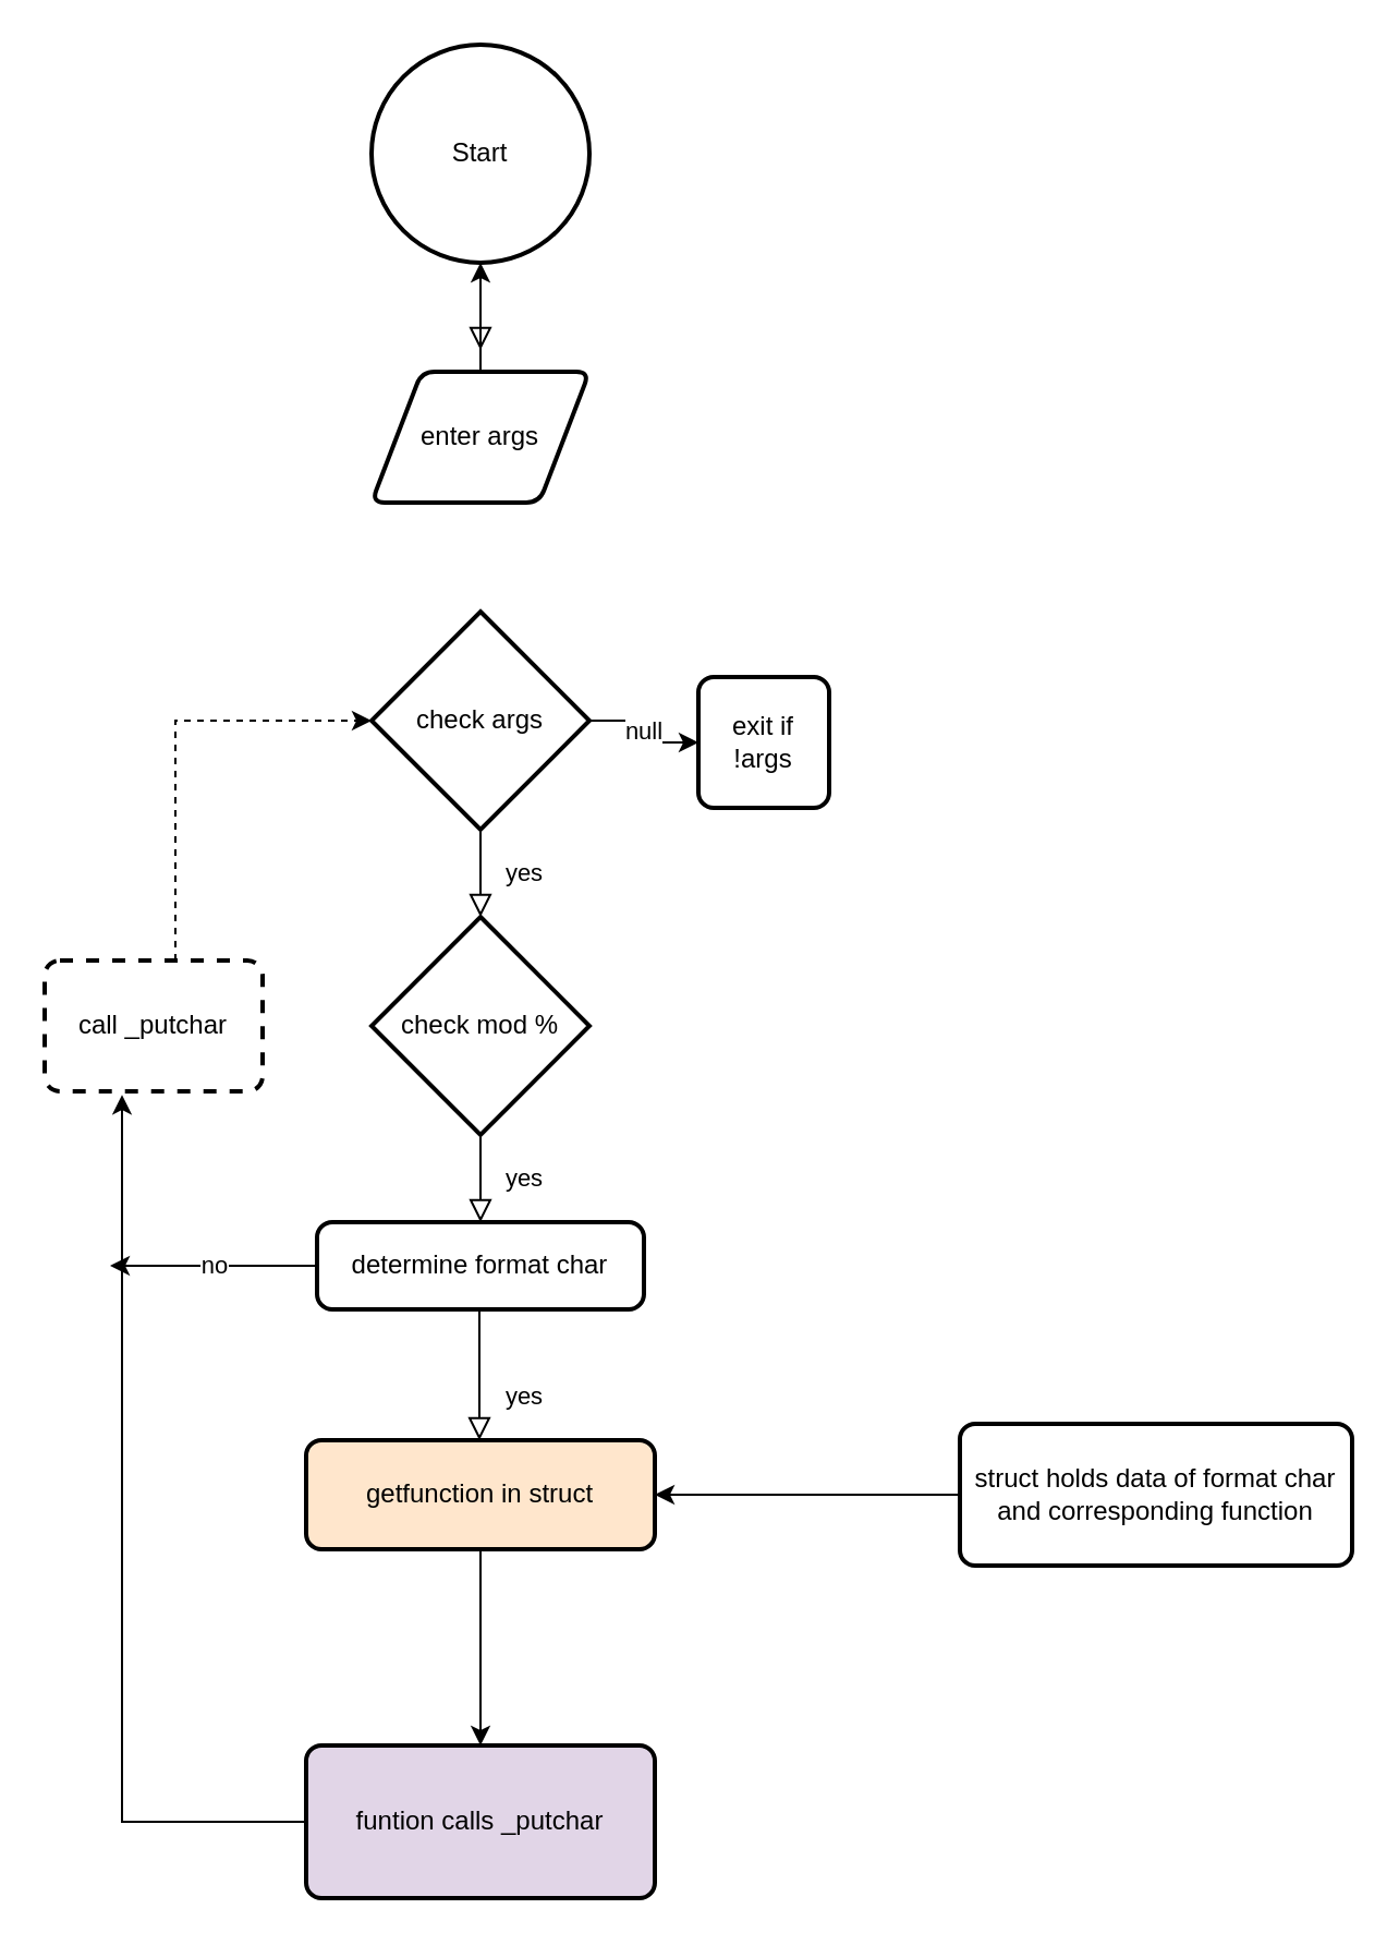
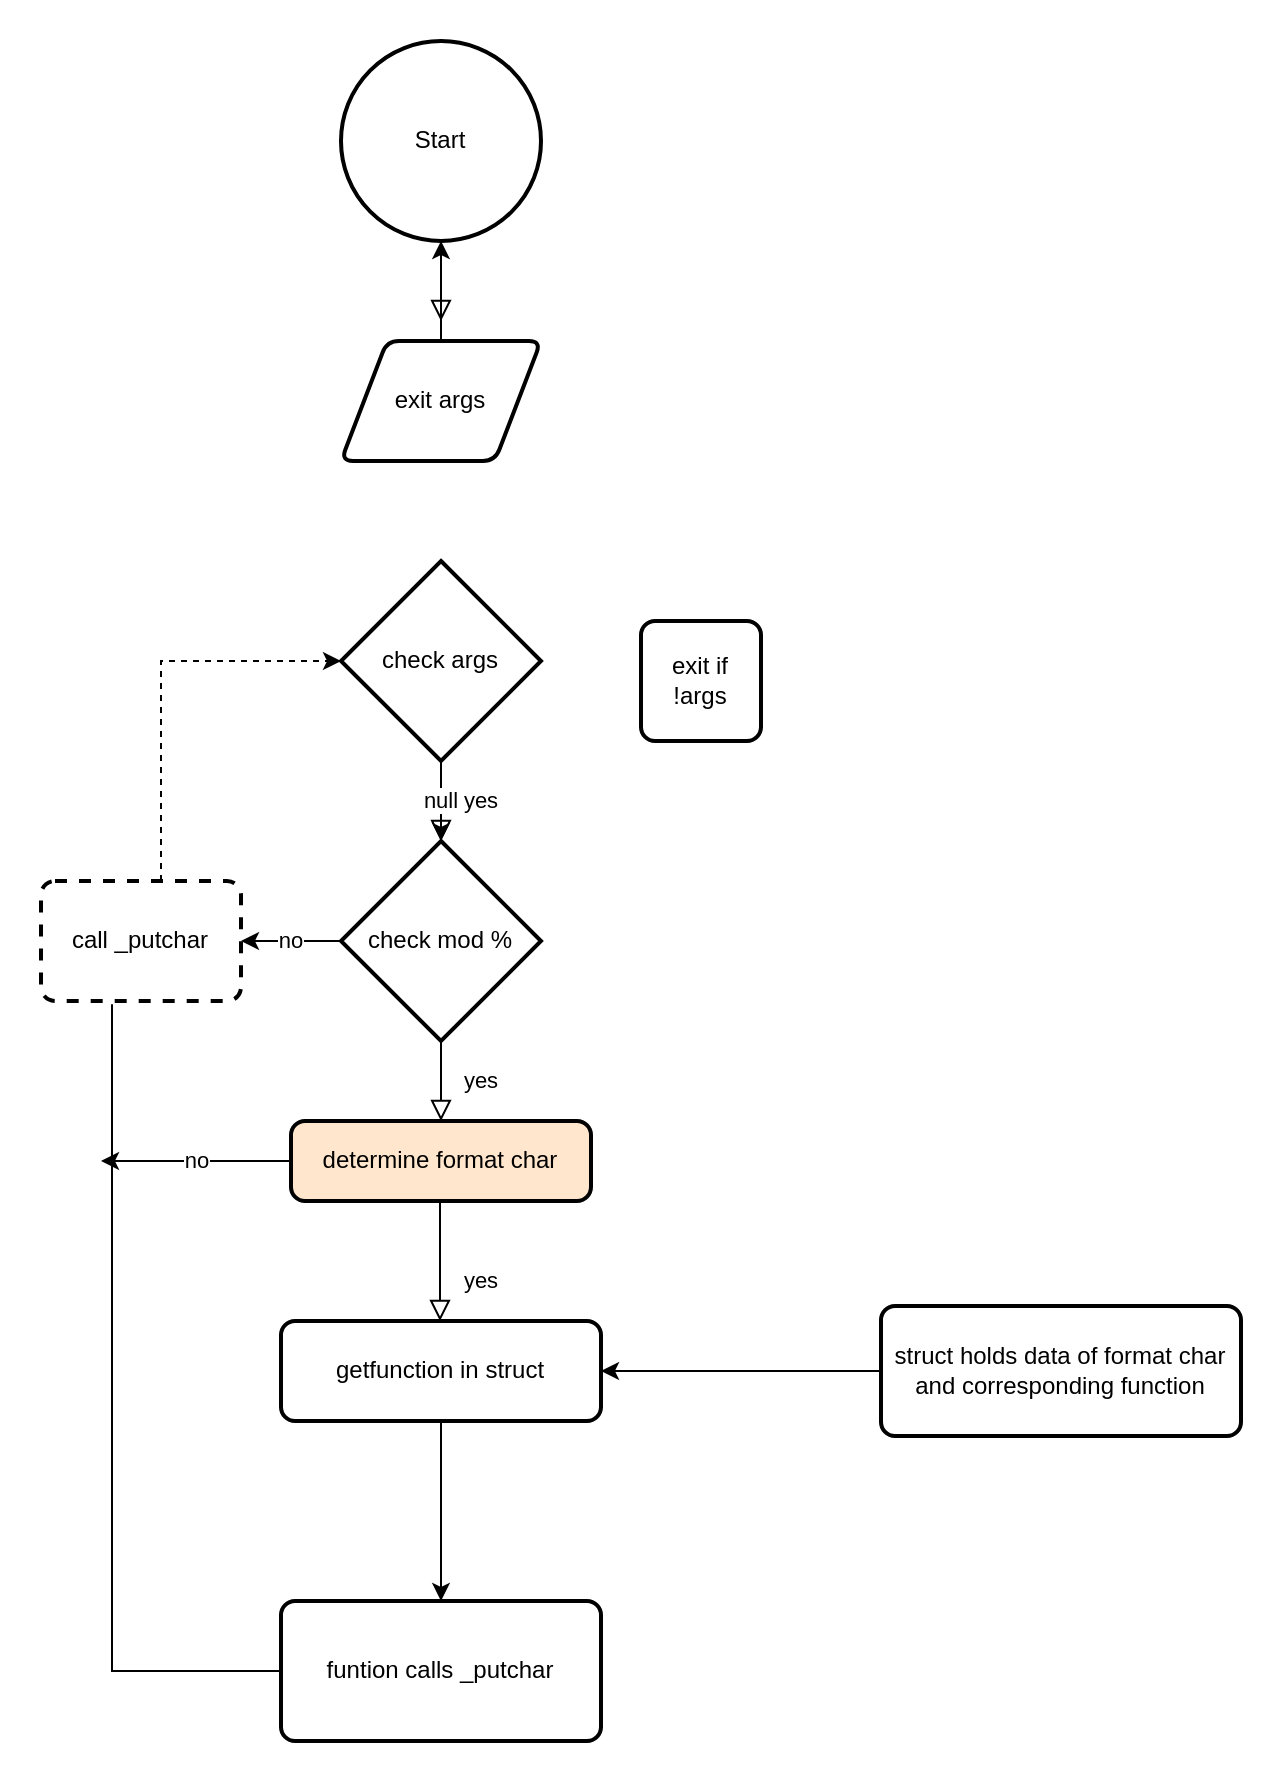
  <mxCell id="0" />
  <mxCell id="1" parent="0" />
  <mxCell id="2" value="" style="rounded=0;html=1;jettySize=auto;orthogonalLoop=1;fontSize=11;endArrow=block;endFill=0;endSize=8;strokeWidth=1;shadow=0;labelBackgroundColor=none;edgeStyle=orthogonalEdgeStyle;" parent="1" edge="1"><mxGeometry relative="1" as="geometry"><mxPoint x="220" y="110" as="sourcePoint" /><mxPoint x="220" y="160" as="targetPoint" /></mxGeometry></mxCell>
  <mxCell id="3" value="yes" style="rounded=0;html=1;jettySize=auto;orthogonalLoop=1;fontSize=11;endArrow=block;endFill=0;endSize=8;strokeWidth=1;shadow=0;labelBackgroundColor=none;edgeStyle=orthogonalEdgeStyle;" parent="1" edge="1"><mxGeometry x="0.333" y="20" relative="1" as="geometry"><mxPoint as="offset" /><mxPoint x="220" y="360" as="sourcePoint" /><mxPoint x="220" y="420" as="targetPoint" /></mxGeometry></mxCell>
  <mxCell id="4" value="Start" style="strokeWidth=2;html=1;shape=mxgraph.flowchart.start_2;whiteSpace=wrap;" vertex="1" parent="1"><mxGeometry x="170" y="20" width="100" height="100" as="geometry" /></mxCell>
  <mxCell id="5" style="edgeStyle=orthogonalEdgeStyle;rounded=0;orthogonalLoop=1;jettySize=auto;html=1;" edge="1" parent="1" source="6" target="4"><mxGeometry relative="1" as="geometry" /></mxCell>
- <mxCell id="6" value="enter args" style="shape=parallelogram;html=1;strokeWidth=2;perimeter=parallelogramPerimeter;whiteSpace=wrap;rounded=1;arcSize=12;size=0.23;" vertex="1" parent="1"><mxGeometry x="170" y="170" width="100" height="60" as="geometry" /></mxCell>
- <mxCell id="7" value="null" style="edgeStyle=orthogonalEdgeStyle;rounded=0;orthogonalLoop=1;jettySize=auto;html=1;" edge="1" parent="1" source="8" target="9"><mxGeometry relative="1" as="geometry" /></mxCell>
+ <mxCell id="6" value="exit args" style="shape=parallelogram;html=1;strokeWidth=2;perimeter=parallelogramPerimeter;whiteSpace=wrap;rounded=1;arcSize=12;size=0.23;" vertex="1" parent="1"><mxGeometry x="170" y="170" width="100" height="60" as="geometry" /></mxCell>
+ <mxCell id="7" value="null" style="edgeStyle=orthogonalEdgeStyle;rounded=0;orthogonalLoop=1;jettySize=auto;html=1;" edge="1" parent="1" source="8" target="12"><mxGeometry relative="1" as="geometry" /></mxCell>
  <mxCell id="8" value="check args" style="strokeWidth=2;html=1;shape=mxgraph.flowchart.decision;whiteSpace=wrap;" vertex="1" parent="1"><mxGeometry x="170" y="280" width="100" height="100" as="geometry" /></mxCell>
  <mxCell id="9" value="exit if !args" style="rounded=1;whiteSpace=wrap;html=1;absoluteArcSize=1;arcSize=14;strokeWidth=2;" vertex="1" parent="1"><mxGeometry x="320" y="310" width="60" height="60" as="geometry" /></mxCell>
  <mxCell id="10" value="yes" style="rounded=0;jettySize=auto;orthogonalLoop=1;fontSize=11;endArrow=block;endFill=0;endSize=8;strokeWidth=1;shadow=0;labelBackgroundColor=none;edgeStyle=orthogonalEdgeStyle;html=1;" edge="1" parent="1"><mxGeometry x="0.333" y="20" relative="1" as="geometry"><mxPoint as="offset" /><mxPoint x="220" y="500" as="sourcePoint" /><mxPoint x="220" y="560" as="targetPoint" /></mxGeometry></mxCell>
+ <mxCell id="11" value="no" style="edgeStyle=orthogonalEdgeStyle;rounded=0;orthogonalLoop=1;jettySize=auto;html=1;" edge="1" parent="1" source="12" target="23"><mxGeometry relative="1" as="geometry" /></mxCell>
  <mxCell id="12" value="check mod %" style="strokeWidth=2;html=1;shape=mxgraph.flowchart.decision;whiteSpace=wrap;" vertex="1" parent="1"><mxGeometry x="170" y="420" width="100" height="100" as="geometry" /></mxCell>
  <mxCell id="13" value="no" style="edgeStyle=orthogonalEdgeStyle;rounded=0;orthogonalLoop=1;jettySize=auto;html=1;" edge="1" parent="1" source="14"><mxGeometry relative="1" as="geometry"><mxPoint x="50" y="580" as="targetPoint" /></mxGeometry></mxCell>
- <mxCell id="14" value="determine format char" style="rounded=1;whiteSpace=wrap;html=1;absoluteArcSize=1;arcSize=14;strokeWidth=2;" vertex="1" parent="1"><mxGeometry x="145" y="560" width="150" height="40" as="geometry" /></mxCell>
+ <mxCell id="14" value="determine format char" style="rounded=1;whiteSpace=wrap;html=1;absoluteArcSize=1;arcSize=14;strokeWidth=2;fillColor=#ffe6cc;" vertex="1" parent="1"><mxGeometry x="145" y="560" width="150" height="40" as="geometry" /></mxCell>
  <mxCell id="15" value="yes" style="rounded=0;html=1;jettySize=auto;orthogonalLoop=1;fontSize=11;endArrow=block;endFill=0;endSize=8;strokeWidth=1;shadow=0;labelBackgroundColor=none;edgeStyle=orthogonalEdgeStyle;" edge="1" parent="1"><mxGeometry x="0.333" y="20" relative="1" as="geometry"><mxPoint as="offset" /><mxPoint x="219.5" y="600" as="sourcePoint" /><mxPoint x="219.5" y="660" as="targetPoint" /></mxGeometry></mxCell>
  <mxCell id="16" style="edgeStyle=orthogonalEdgeStyle;rounded=0;orthogonalLoop=1;jettySize=auto;html=1;" edge="1" parent="1" source="17"><mxGeometry relative="1" as="geometry"><mxPoint x="220" y="800" as="targetPoint" /></mxGeometry></mxCell>
- <mxCell id="17" value="getfunction in struct" style="rounded=1;whiteSpace=wrap;html=1;absoluteArcSize=1;arcSize=14;strokeWidth=2;fillColor=#ffe6cc;" vertex="1" parent="1"><mxGeometry x="140" y="660" width="160" height="50" as="geometry" /></mxCell>
+ <mxCell id="17" value="getfunction in struct" style="rounded=1;whiteSpace=wrap;html=1;absoluteArcSize=1;arcSize=14;strokeWidth=2;" vertex="1" parent="1"><mxGeometry x="140" y="660" width="160" height="50" as="geometry" /></mxCell>
  <mxCell id="18" style="edgeStyle=orthogonalEdgeStyle;rounded=0;orthogonalLoop=1;jettySize=auto;html=1;entryX=1;entryY=0.5;entryDx=0;entryDy=0;" edge="1" parent="1" source="19" target="17"><mxGeometry relative="1" as="geometry" /></mxCell>
  <mxCell id="19" value="struct holds data of format char and corresponding function" style="rounded=1;whiteSpace=wrap;html=1;absoluteArcSize=1;arcSize=14;strokeWidth=2;" vertex="1" parent="1"><mxGeometry x="440" y="652.5" width="180" height="65" as="geometry" /></mxCell>
- <mxCell id="20" style="edgeStyle=orthogonalEdgeStyle;rounded=0;orthogonalLoop=1;jettySize=auto;html=1;entryX=0.355;entryY=1.027;entryDx=0;entryDy=0;entryPerimeter=0;" edge="1" parent="1" source="21" target="23"><mxGeometry relative="1" as="geometry"><mxPoint x="40" y="835" as="targetPoint" /></mxGeometry></mxCell>
- <mxCell id="21" value="funtion calls _putchar" style="rounded=1;whiteSpace=wrap;html=1;absoluteArcSize=1;arcSize=14;strokeWidth=2;fillColor=#e1d5e7;" vertex="1" parent="1"><mxGeometry x="140" y="800" width="160" height="70" as="geometry" /></mxCell>
+ <mxCell id="20" style="edgeStyle=orthogonalEdgeStyle;rounded=0;orthogonalLoop=1;jettySize=auto;html=1;entryX=0.355;entryY=1.027;entryDx=0;entryDy=0;entryPerimeter=0;endArrow=none;" edge="1" parent="1" source="21" target="23"><mxGeometry relative="1" as="geometry"><mxPoint x="40" y="835" as="targetPoint" /></mxGeometry></mxCell>
+ <mxCell id="21" value="funtion calls _putchar" style="rounded=1;whiteSpace=wrap;html=1;absoluteArcSize=1;arcSize=14;strokeWidth=2;" vertex="1" parent="1"><mxGeometry x="140" y="800" width="160" height="70" as="geometry" /></mxCell>
  <mxCell id="22" style="edgeStyle=orthogonalEdgeStyle;rounded=0;orthogonalLoop=1;jettySize=auto;html=1;entryX=0;entryY=0.5;entryDx=0;entryDy=0;entryPerimeter=0;dashed=1;" edge="1" parent="1" source="23" target="8"><mxGeometry relative="1" as="geometry"><mxPoint x="70" y="280" as="targetPoint" /><Array as="points"><mxPoint x="80" y="330" /></Array></mxGeometry></mxCell>
  <mxCell id="23" value="call _putchar" style="rounded=1;whiteSpace=wrap;html=1;absoluteArcSize=1;arcSize=14;strokeWidth=2;dashed=1;" vertex="1" parent="1"><mxGeometry x="20" y="440" width="100" height="60" as="geometry" /></mxCell>
